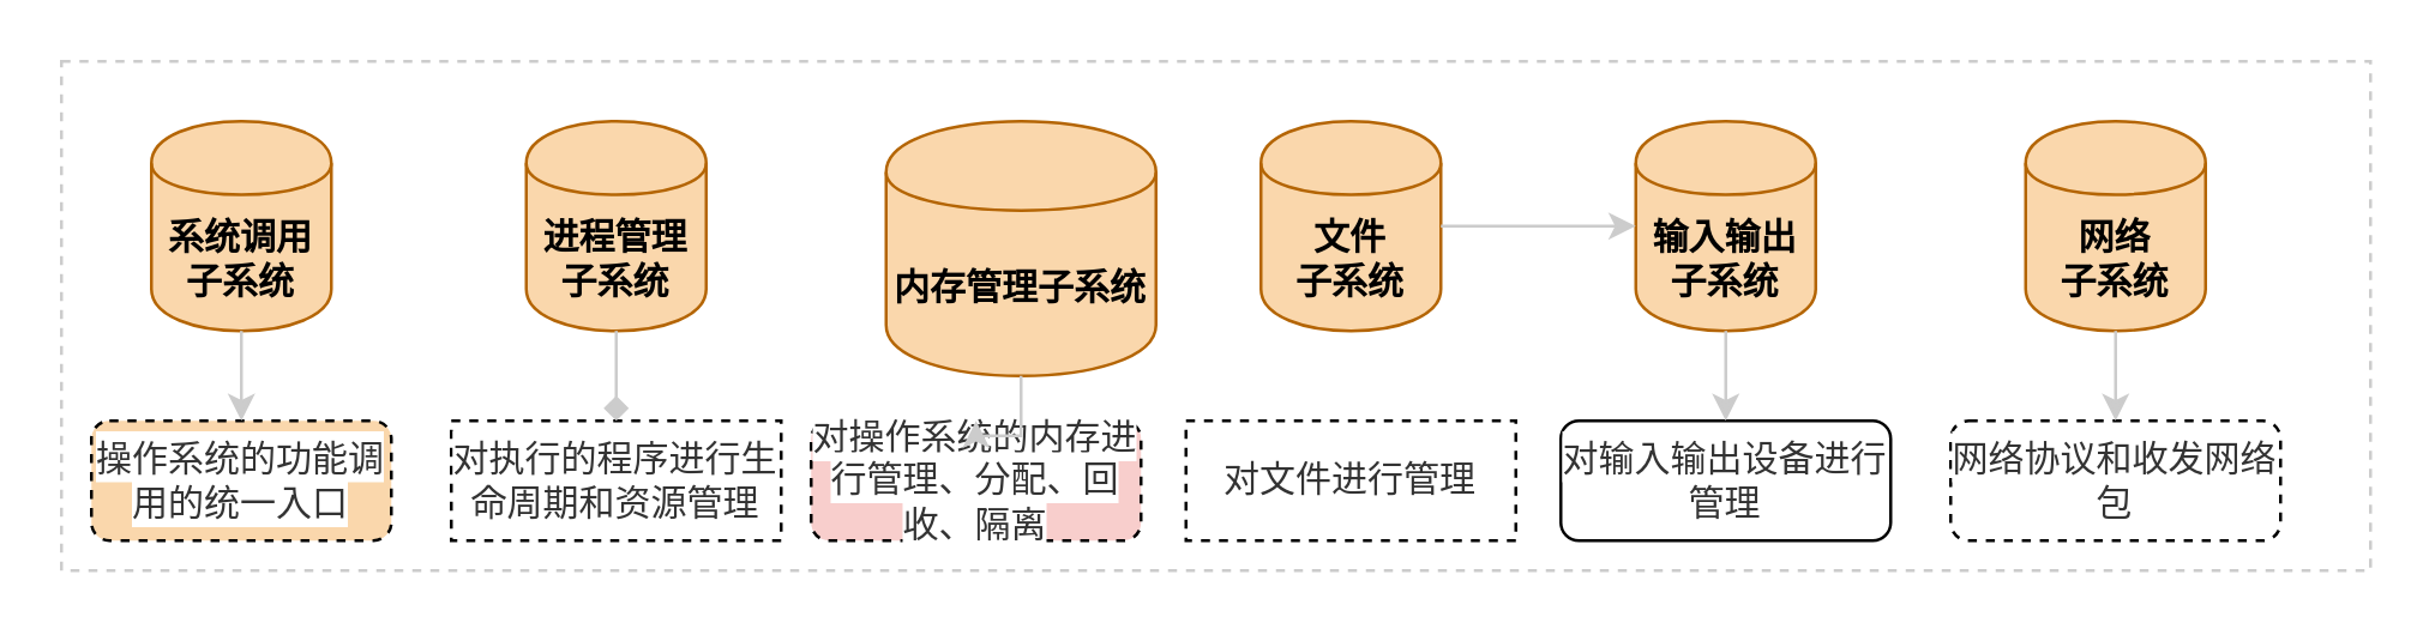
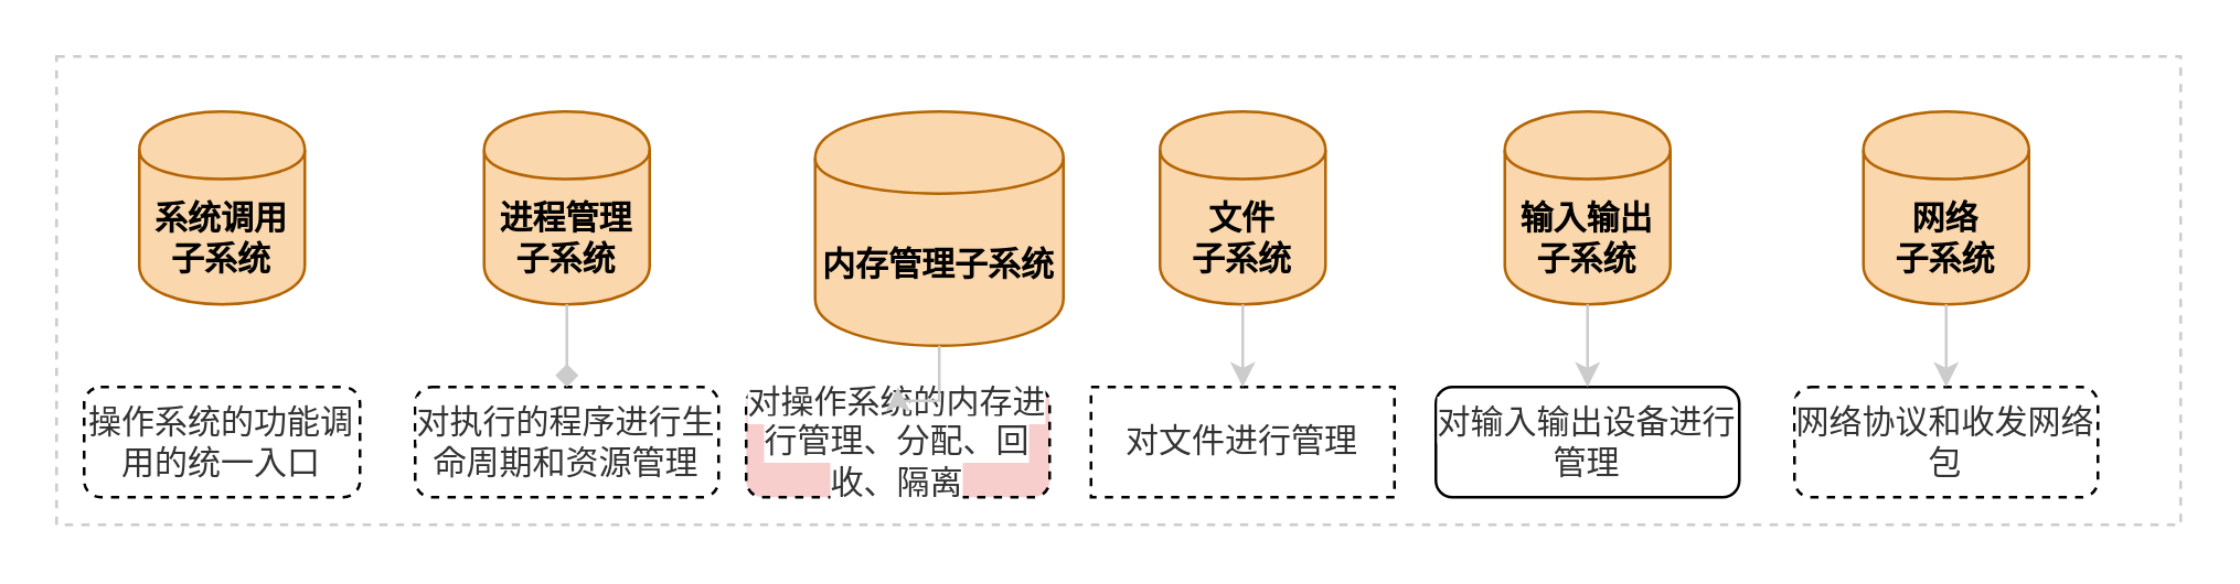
  <mxCell id="0" />
  <mxCell id="1" parent="0" />
  <mxCell id="2" value="" style="group" parent="1" vertex="1" connectable="0"><mxGeometry x="20" y="20" width="770" height="170" as="geometry" /></mxCell>
  <mxCell id="3" value="" style="group;fillColor=none;" parent="2" vertex="1" connectable="0"><mxGeometry width="770" height="170" as="geometry" /></mxCell>
  <mxCell id="4" value="" style="rounded=0;whiteSpace=wrap;html=1;dashed=1;strokeColor=#CCCCCC;" parent="3" vertex="1"><mxGeometry width="770" height="170" as="geometry" /></mxCell>
  <mxCell id="5" value="系统调用子系统" style="shape=cylinder;whiteSpace=wrap;html=1;boundedLbl=1;backgroundOutline=1;fontStyle=1;fillColor=#fad7ac;strokeColor=#b46504;" parent="3" vertex="1"><mxGeometry x="30" y="20" width="60" height="70" as="geometry" /></mxCell>
  <mxCell id="6" value="进程管理子系统" style="shape=cylinder;whiteSpace=wrap;html=1;boundedLbl=1;backgroundOutline=1;fontStyle=1;fillColor=#fad7ac;strokeColor=#b46504;" parent="3" vertex="1"><mxGeometry x="155" y="20" width="60" height="70" as="geometry" /></mxCell>
  <mxCell id="7" value="内存管理子系统" style="shape=cylinder;whiteSpace=wrap;html=1;boundedLbl=1;backgroundOutline=1;fontStyle=1;fillColor=#fad7ac;strokeColor=#b46504;" parent="3" vertex="1"><mxGeometry x="275" y="20" width="90" height="85" as="geometry" /></mxCell>
  <mxCell id="8" value="文件&lt;br&gt;子系统" style="shape=cylinder;whiteSpace=wrap;html=1;boundedLbl=1;backgroundOutline=1;fontStyle=1;fillColor=#fad7ac;strokeColor=#b46504;" parent="3" vertex="1"><mxGeometry x="400" y="20" width="60" height="70" as="geometry" /></mxCell>
  <mxCell id="9" value="输入输出子系统" style="shape=cylinder;whiteSpace=wrap;html=1;boundedLbl=1;backgroundOutline=1;fontStyle=1;fillColor=#fad7ac;strokeColor=#b46504;" parent="3" vertex="1"><mxGeometry x="525" y="20" width="60" height="70" as="geometry" /></mxCell>
  <mxCell id="10" value="网络&lt;br&gt;子系统" style="shape=cylinder;whiteSpace=wrap;html=1;boundedLbl=1;backgroundOutline=1;fontStyle=1;fillColor=#fad7ac;strokeColor=#b46504;" parent="3" vertex="1"><mxGeometry x="655" y="20" width="60" height="70" as="geometry" /></mxCell>
- <mxCell id="11" value="&lt;span style=&quot;color: rgb(51 , 51 , 51) ; font-family: &amp;#34;open sans&amp;#34; , &amp;#34;clear sans&amp;#34; , &amp;#34;helvetica neue&amp;#34; , &amp;#34;helvetica&amp;#34; , &amp;#34;arial&amp;#34; , sans-serif ; white-space: pre-wrap ; background-color: rgb(255 , 255 , 255)&quot;&gt;&lt;font style=&quot;font-size: 12px&quot;&gt;操作系统的功能调用的统一入口&lt;/font&gt;&lt;/span&gt;" style="rounded=1;whiteSpace=wrap;html=1;dashed=1;fillColor=#fad7ac;" parent="3" vertex="1"><mxGeometry x="10" y="120" width="100" height="40" as="geometry" /></mxCell>
- <mxCell id="12" style="edgeStyle=orthogonalEdgeStyle;rounded=0;orthogonalLoop=1;jettySize=auto;html=1;entryX=0.5;entryY=0;entryDx=0;entryDy=0;strokeColor=#CCCCCC;" parent="3" source="5" target="11" edge="1"><mxGeometry relative="1" as="geometry" /></mxCell>
- <mxCell id="13" value="&lt;span style=&quot;color: rgb(51 , 51 , 51) ; font-family: &amp;#34;open sans&amp;#34; , &amp;#34;clear sans&amp;#34; , &amp;#34;helvetica neue&amp;#34; , &amp;#34;helvetica&amp;#34; , &amp;#34;arial&amp;#34; , sans-serif ; white-space: pre-wrap ; background-color: rgb(255 , 255 , 255)&quot;&gt;&lt;font style=&quot;font-size: 12px&quot;&gt;对执行的程序进行生命周期和资源管理&lt;/font&gt;&lt;/span&gt;" style="whiteSpace=wrap;html=1;dashed=1;rounded=0;" parent="3" vertex="1"><mxGeometry x="130" y="120" width="110" height="40" as="geometry" /></mxCell>
+ <mxCell id="11" value="&lt;span style=&quot;color: rgb(51 , 51 , 51) ; font-family: &amp;#34;open sans&amp;#34; , &amp;#34;clear sans&amp;#34; , &amp;#34;helvetica neue&amp;#34; , &amp;#34;helvetica&amp;#34; , &amp;#34;arial&amp;#34; , sans-serif ; white-space: pre-wrap ; background-color: rgb(255 , 255 , 255)&quot;&gt;&lt;font style=&quot;font-size: 12px&quot;&gt;操作系统的功能调用的统一入口&lt;/font&gt;&lt;/span&gt;" style="rounded=1;whiteSpace=wrap;html=1;dashed=1;" parent="3" vertex="1"><mxGeometry x="10" y="120" width="100" height="40" as="geometry" /></mxCell>
+ <mxCell id="13" value="&lt;span style=&quot;color: rgb(51 , 51 , 51) ; font-family: &amp;#34;open sans&amp;#34; , &amp;#34;clear sans&amp;#34; , &amp;#34;helvetica neue&amp;#34; , &amp;#34;helvetica&amp;#34; , &amp;#34;arial&amp;#34; , sans-serif ; white-space: pre-wrap ; background-color: rgb(255 , 255 , 255)&quot;&gt;&lt;font style=&quot;font-size: 12px&quot;&gt;对执行的程序进行生命周期和资源管理&lt;/font&gt;&lt;/span&gt;" style="rounded=1;whiteSpace=wrap;html=1;dashed=1;" parent="3" vertex="1"><mxGeometry x="130" y="120" width="110" height="40" as="geometry" /></mxCell>
  <mxCell id="14" style="edgeStyle=orthogonalEdgeStyle;rounded=0;orthogonalLoop=1;jettySize=auto;html=1;entryX=0.5;entryY=0;entryDx=0;entryDy=0;strokeColor=#CCCCCC;endArrow=diamond;" parent="3" source="6" target="13" edge="1"><mxGeometry relative="1" as="geometry" /></mxCell>
  <mxCell id="15" value="&lt;span style=&quot;color: rgb(51 , 51 , 51) ; font-family: &amp;#34;open sans&amp;#34; , &amp;#34;clear sans&amp;#34; , &amp;#34;helvetica neue&amp;#34; , &amp;#34;helvetica&amp;#34; , &amp;#34;arial&amp;#34; , sans-serif ; white-space: pre-wrap ; background-color: rgb(255 , 255 , 255)&quot;&gt;&lt;font style=&quot;font-size: 12px&quot;&gt;对操作系统的内存进行管理、分配、回收、隔离&lt;/font&gt;&lt;/span&gt;" style="rounded=1;whiteSpace=wrap;html=1;dashed=1;fillColor=#f8cecc;" parent="3" vertex="1"><mxGeometry x="250" y="120" width="110" height="40" as="geometry" /></mxCell>
  <mxCell id="16" style="edgeStyle=orthogonalEdgeStyle;rounded=0;orthogonalLoop=1;jettySize=auto;html=1;entryX=0.5;entryY=0;entryDx=0;entryDy=0;strokeColor=#CCCCCC;" parent="3" source="7" target="15" edge="1"><mxGeometry relative="1" as="geometry" /></mxCell>
  <mxCell id="17" value="&lt;span style=&quot;color: rgb(51 , 51 , 51) ; font-family: &amp;#34;open sans&amp;#34; , &amp;#34;clear sans&amp;#34; , &amp;#34;helvetica neue&amp;#34; , &amp;#34;helvetica&amp;#34; , &amp;#34;arial&amp;#34; , sans-serif ; white-space: pre-wrap ; background-color: rgb(255 , 255 , 255)&quot;&gt;&lt;font style=&quot;font-size: 12px&quot;&gt;对文件进行管理&lt;/font&gt;&lt;/span&gt;" style="whiteSpace=wrap;html=1;dashed=1;rounded=0;" parent="3" vertex="1"><mxGeometry x="375" y="120" width="110" height="40" as="geometry" /></mxCell>
- <mxCell id="18" style="edgeStyle=orthogonalEdgeStyle;rounded=0;orthogonalLoop=1;jettySize=auto;html=1;strokeColor=#CCCCCC;" parent="3" source="8" target="9" edge="1"><mxGeometry relative="1" as="geometry" /></mxCell>
+ <mxCell id="18" style="edgeStyle=orthogonalEdgeStyle;rounded=0;orthogonalLoop=1;jettySize=auto;html=1;entryX=0.5;entryY=0;entryDx=0;entryDy=0;strokeColor=#CCCCCC;" parent="3" source="8" target="17" edge="1"><mxGeometry relative="1" as="geometry" /></mxCell>
  <mxCell id="19" value="&lt;span style=&quot;color: rgb(51 , 51 , 51) ; font-family: &amp;#34;open sans&amp;#34; , &amp;#34;clear sans&amp;#34; , &amp;#34;helvetica neue&amp;#34; , &amp;#34;helvetica&amp;#34; , &amp;#34;arial&amp;#34; , sans-serif ; white-space: pre-wrap ; background-color: rgb(255 , 255 , 255)&quot;&gt;&lt;font style=&quot;font-size: 12px&quot;&gt;对输入输出设备进行管理&lt;/font&gt;&lt;/span&gt;" style="rounded=1;whiteSpace=wrap;html=1;dashed=0;" parent="3" vertex="1"><mxGeometry x="500" y="120" width="110" height="40" as="geometry" /></mxCell>
  <mxCell id="20" style="edgeStyle=orthogonalEdgeStyle;rounded=0;orthogonalLoop=1;jettySize=auto;html=1;entryX=0.5;entryY=0;entryDx=0;entryDy=0;strokeColor=#CCCCCC;" parent="3" source="9" target="19" edge="1"><mxGeometry relative="1" as="geometry" /></mxCell>
  <mxCell id="21" value="&lt;span style=&quot;color: rgb(51 , 51 , 51) ; font-family: &amp;#34;open sans&amp;#34; , &amp;#34;clear sans&amp;#34; , &amp;#34;helvetica neue&amp;#34; , &amp;#34;helvetica&amp;#34; , &amp;#34;arial&amp;#34; , sans-serif ; white-space: pre-wrap ; background-color: rgb(255 , 255 , 255)&quot;&gt;&lt;font style=&quot;font-size: 12px&quot;&gt;网络协议和收发网络包&lt;/font&gt;&lt;/span&gt;" style="rounded=1;whiteSpace=wrap;html=1;dashed=1;" parent="3" vertex="1"><mxGeometry x="630" y="120" width="110" height="40" as="geometry" /></mxCell>
  <mxCell id="22" style="edgeStyle=orthogonalEdgeStyle;rounded=0;orthogonalLoop=1;jettySize=auto;html=1;entryX=0.5;entryY=0;entryDx=0;entryDy=0;strokeColor=#CCCCCC;" parent="3" source="10" target="21" edge="1"><mxGeometry relative="1" as="geometry" /></mxCell>
